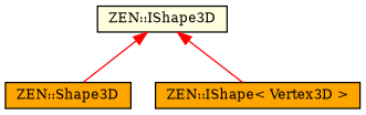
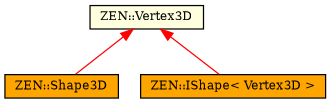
  digraph {
    fontname="DejaVu Serif"
    node [color=black fillcolor=orange fontname="DejaVu Serif" fontsize=10 shape=record style=filled]
    edge [color=red dir=back fontname="DejaVu Serif" fontsize=10 labelfontname=Helvetica labelfontsize=10 style=solid]
    n1 [fontcolor=black height=0.2 label="ZEN::Shape3D" width=0.4]
-   n2 [fillcolor=lightyellow height=0.2 label="ZEN::IShape3D" width=0.4]
+   n2 [fillcolor=lightyellow height=0.2 label="ZEN::Vertex3D" width=0.4]
    n3 [height=0.2 label="ZEN::IShape\< Vertex3D \>" width=0.4]
    n2 -> n1
    n2 -> n3
  }
